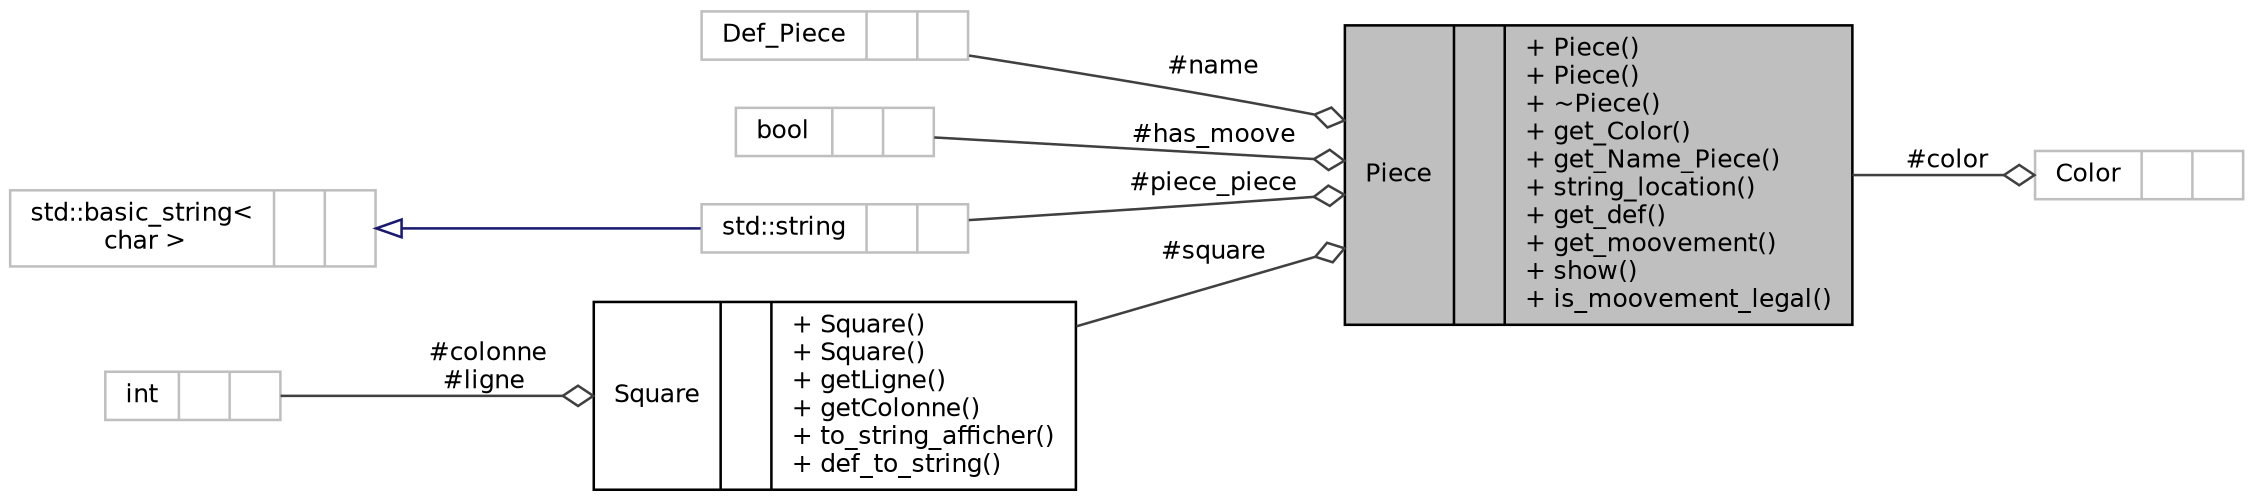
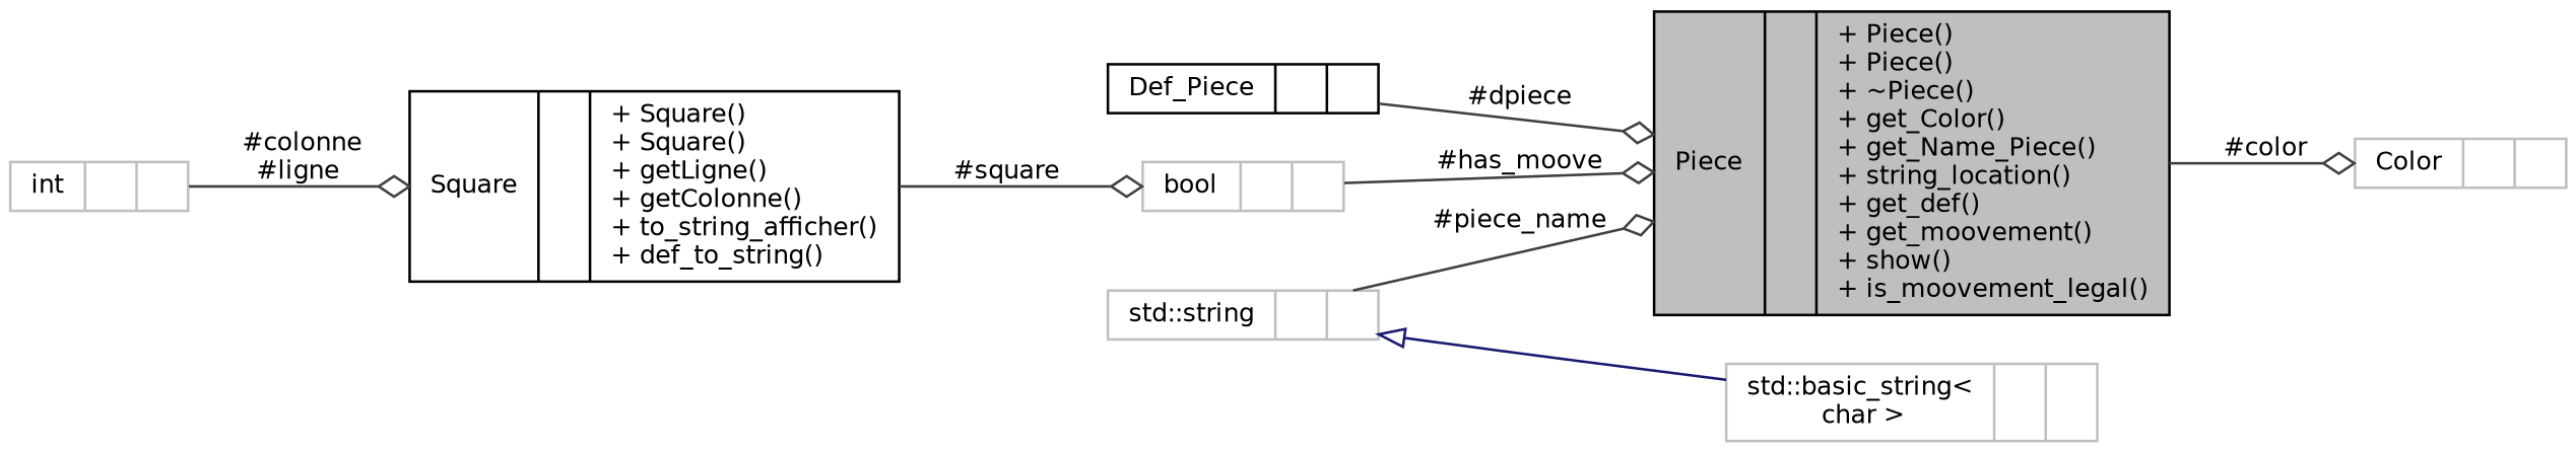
  digraph {
    rankdir=LR
    node [color=grey75 fillcolor=white fontname=Helvetica fontsize=10 shape=record style=filled]
    edge [arrowhead=odiamond color=grey25 fontname=Helvetica fontsize=10 labelfontname=Helvetica labelfontsize=10 style=solid]
    n1 [color=black fillcolor=grey75 fontcolor=black height=0.2 label="{Piece\n||+ Piece()\l+ Piece()\l+ ~Piece()\l+ get_Color()\l+ get_Name_Piece()\l+ string_location()\l+ get_def()\l+ get_moovement()\l+ show()\l+ is_moovement_legal()\l}" width=0.4]
    n2 [height=0.2 label="{Color\n||}" width=0.4]
-   n3 [height=0.2 label="{Def_Piece\n||}" width=0.4]
+   n3 [color=black height=0.2 label="{Def_Piece\n||}" width=0.4]
    n4 [height=0.2 label="{bool\n||}" width=0.4]
    n5 [height=0.2 label="{std::string\n||}" width=0.4]
    n6 [height=0.2 label="{std::basic_string\<\l char \>\n||}" width=0.4]
    n7 [color=black height=0.2 label="{Square\n||+ Square()\l+ Square()\l+ getLigne()\l+ getColonne()\l+ to_string_afficher()\l+ def_to_string()\l}" width=0.4]
    n8 [height=0.2 label="{int\n||}" width=0.4]
    n1 -> n2 [label=" #color"]
-   n3 -> n1 [label=" #name"]
+   n3 -> n1 [label=" #dpiece"]
    n4 -> n1 [label=" #has_moove"]
-   n5 -> n1 [label=" #piece_piece"]
-   n6 -> n5 [arrowtail=onormal color=midnightblue dir=back arrowhead=""]
-   n7 -> n1 [label=" #square"]
+   n5 -> n1 [label=" #piece_name"]
+   n5 -> n6 [arrowtail=onormal color=midnightblue dir=back arrowhead=""]
+   n7 -> n4 [label=" #square"]
    n8 -> n7 [label=" #colonne\n#ligne"]
  }
